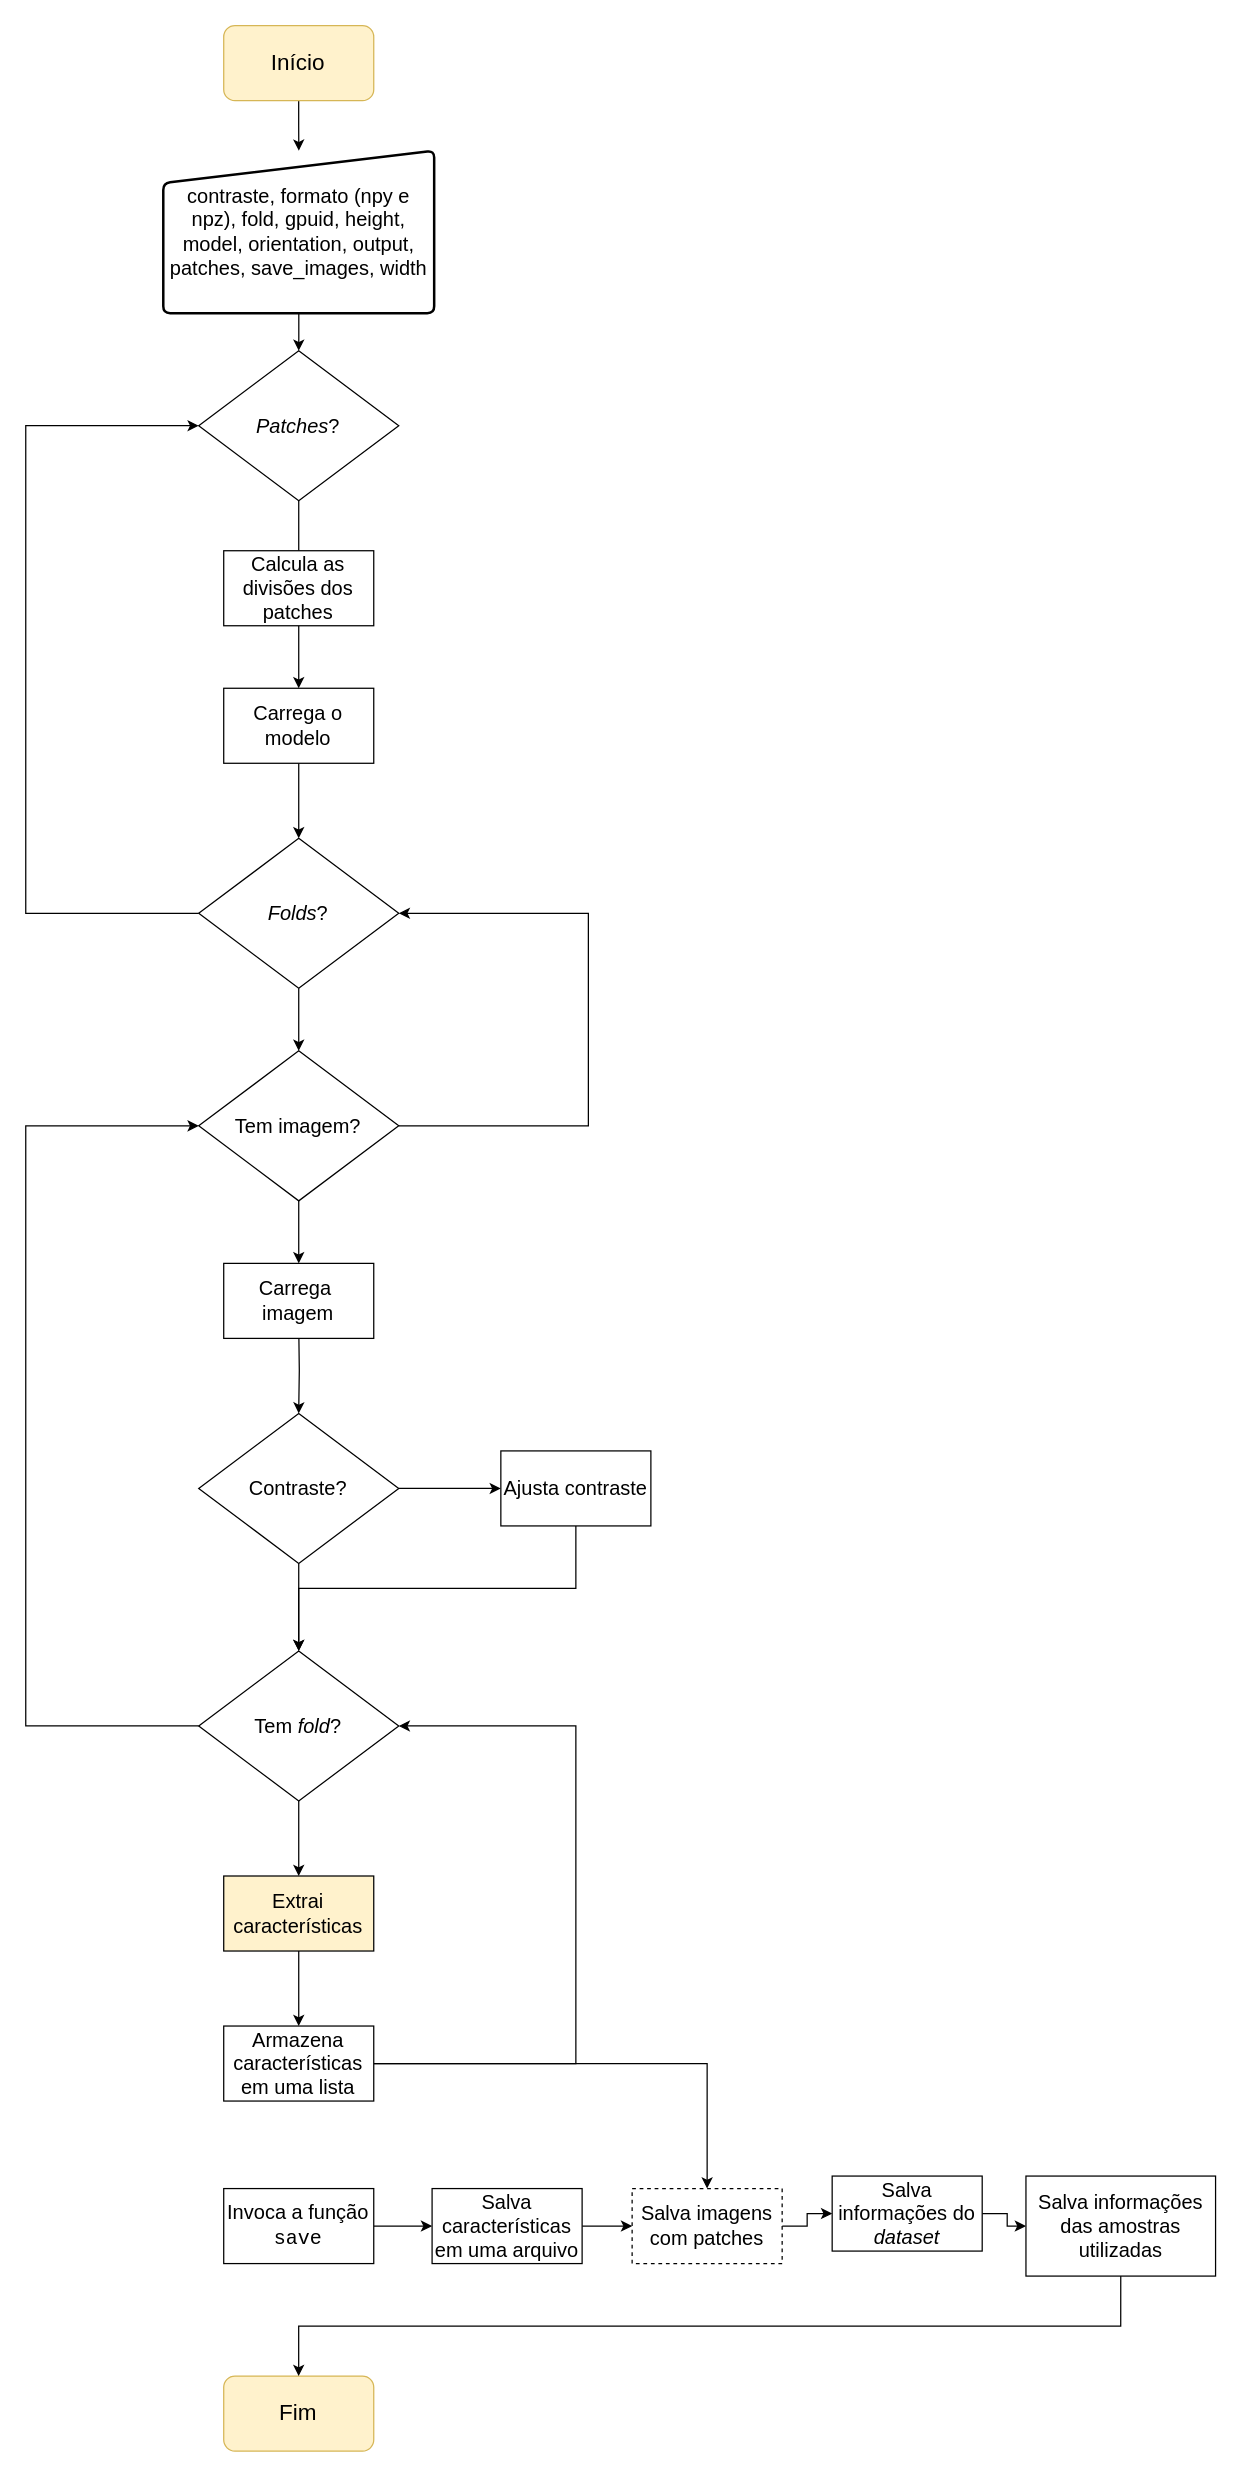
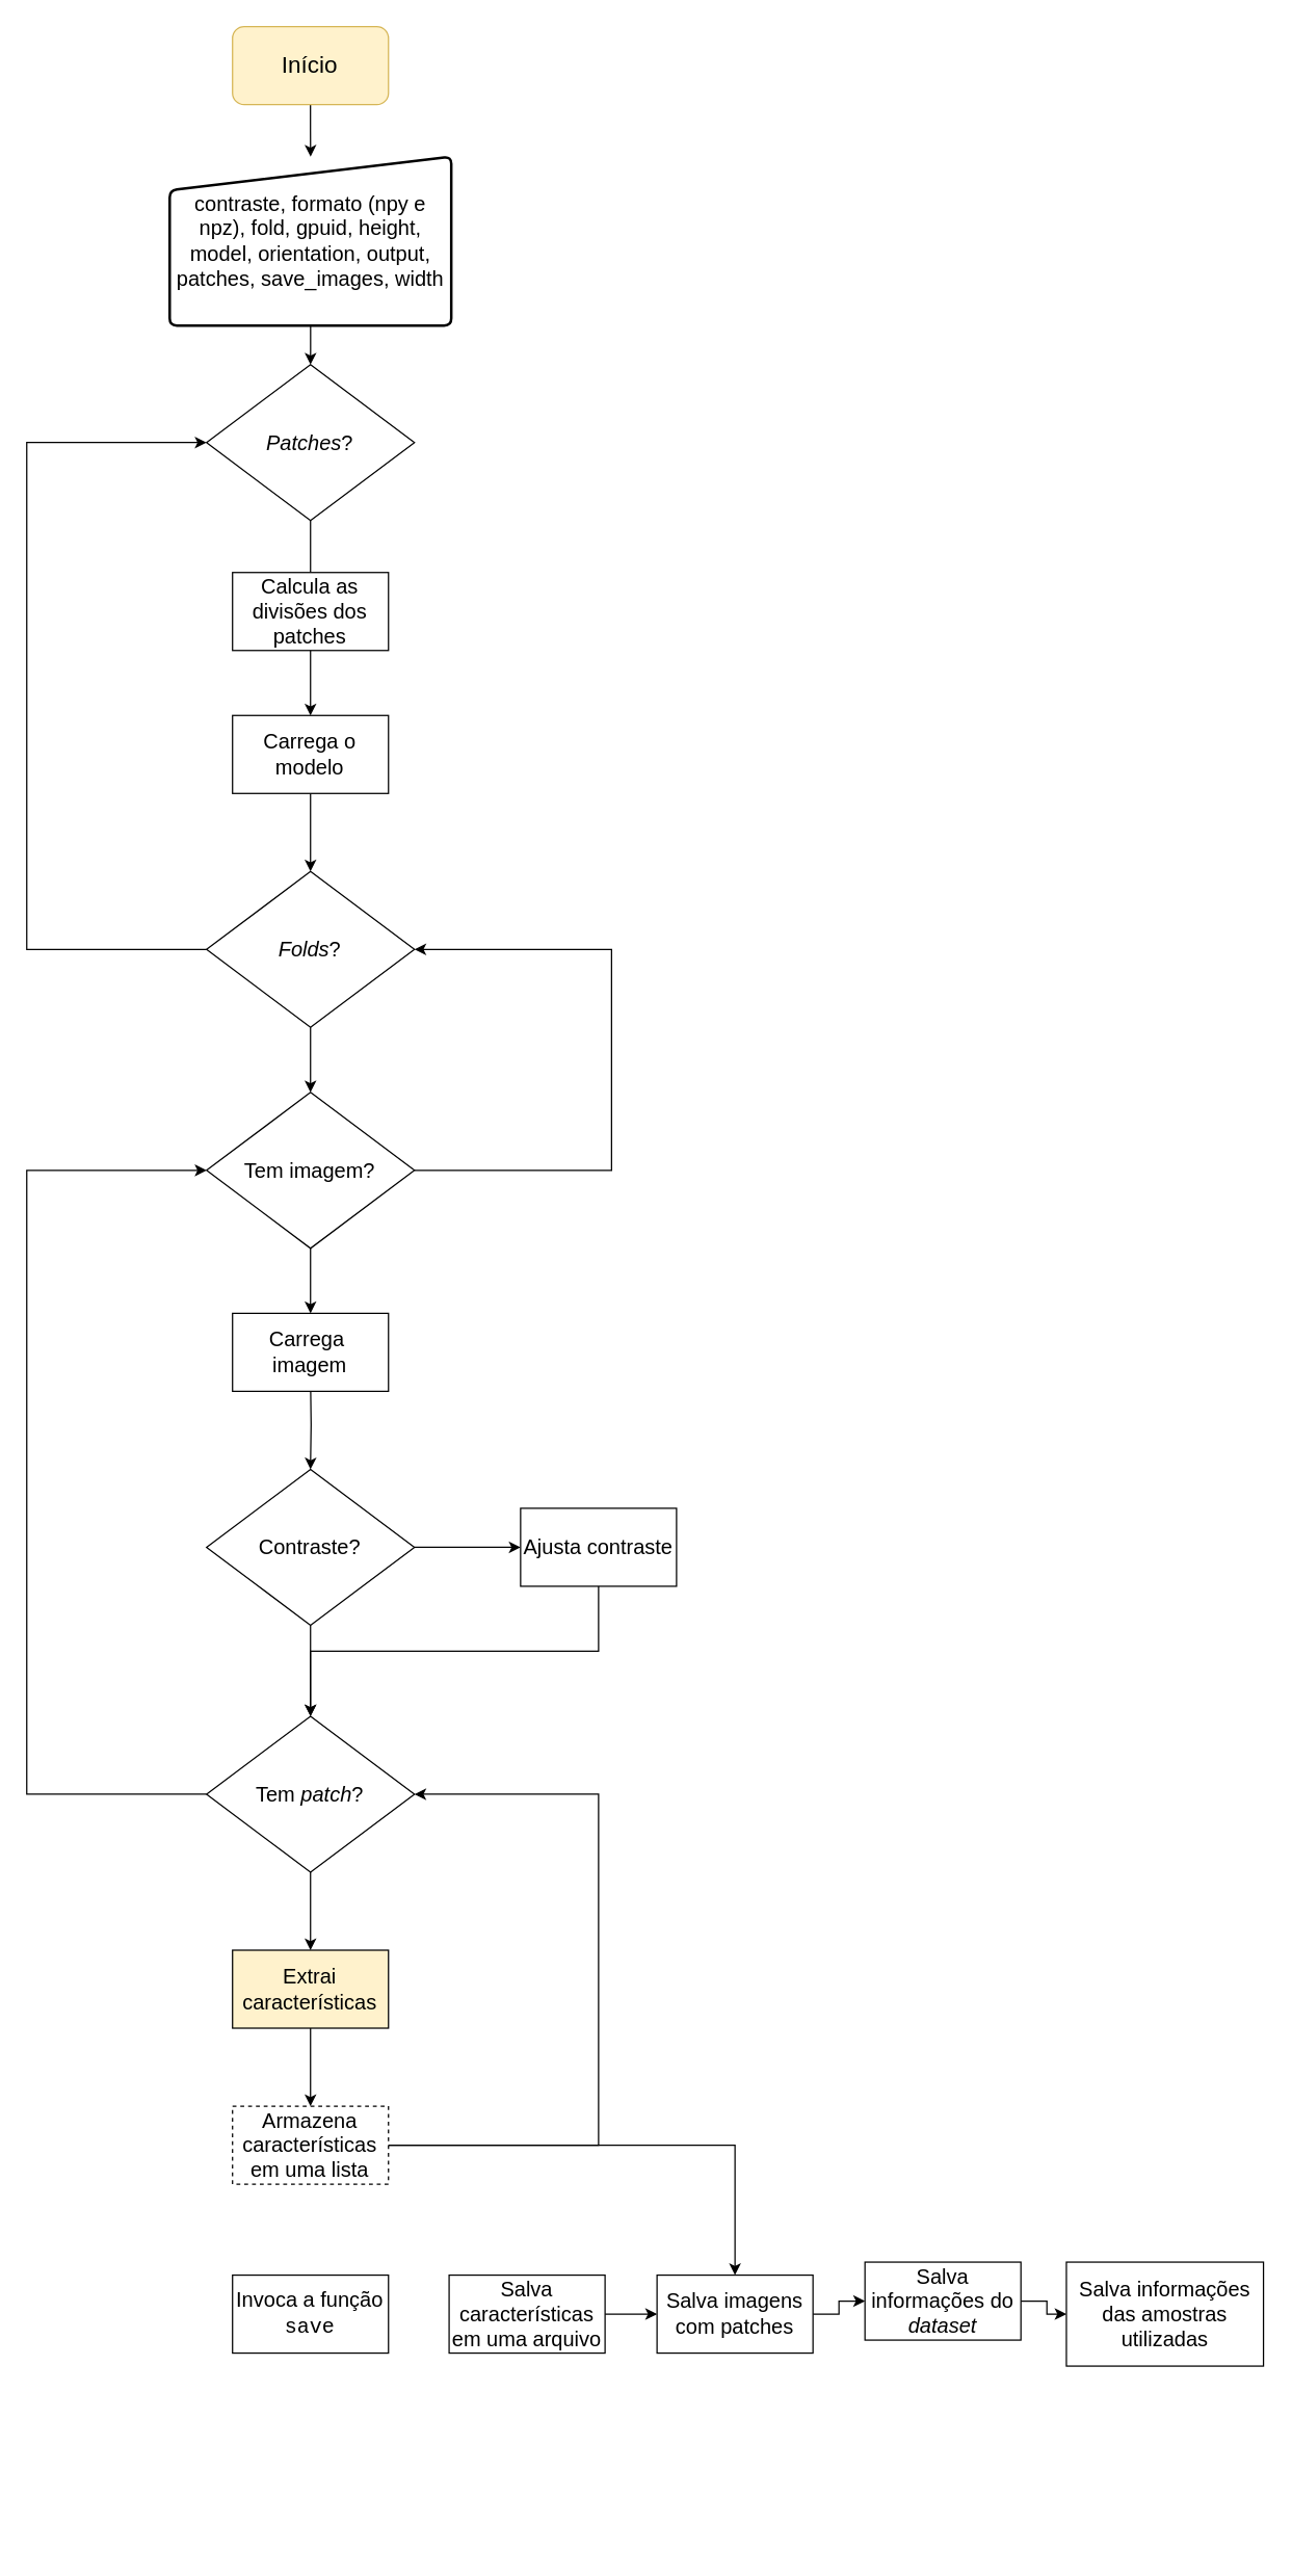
  <mxCell id="0" />
  <mxCell id="1" parent="0" />
  <mxCell id="2" value="" style="edgeStyle=orthogonalEdgeStyle;rounded=0;orthogonalLoop=1;jettySize=auto;html=1;" edge="1" parent="1" source="3" target="6"><mxGeometry relative="1" as="geometry" /></mxCell>
  <mxCell id="3" value="&lt;font style=&quot;font-size: 18px;&quot;&gt;Início&lt;/font&gt;" style="rounded=1;whiteSpace=wrap;html=1;fillColor=#fff2cc;strokeColor=#d6b656;" vertex="1" parent="1"><mxGeometry x="178.34" y="20" width="120" height="60" as="geometry" /></mxCell>
- <mxCell id="4" value="&lt;font style=&quot;font-size: 18px;&quot;&gt;Fim&lt;/font&gt;" style="rounded=1;whiteSpace=wrap;html=1;fillColor=#fff2cc;strokeColor=#d6b656;" vertex="1" parent="1"><mxGeometry x="178.34" y="1900" width="120" height="60" as="geometry" /></mxCell>
  <mxCell id="5" value="" style="edgeStyle=orthogonalEdgeStyle;rounded=0;orthogonalLoop=1;jettySize=auto;html=1;" edge="1" parent="1" source="6" target="8"><mxGeometry relative="1" as="geometry" /></mxCell>
  <mxCell id="6" value="&lt;div&gt;&lt;span style=&quot;font-size: 16px; background-color: initial;&quot;&gt;contraste, formato (npy e npz),&amp;nbsp;&lt;/span&gt;&lt;span style=&quot;font-size: 16px; background-color: initial;&quot;&gt;fold, gpuid, height, model,&amp;nbsp;&lt;/span&gt;&lt;span style=&quot;font-size: 16px;&quot;&gt;orientation, output, patches,&amp;nbsp;&lt;/span&gt;&lt;span style=&quot;font-size: 16px; background-color: initial;&quot;&gt;save_images, width&lt;/span&gt;&lt;/div&gt;" style="html=1;strokeWidth=2;shape=manualInput;whiteSpace=wrap;rounded=1;size=26;arcSize=11;aspect=fixed;" vertex="1" parent="1"><mxGeometry x="130" y="120" width="216.67" height="130" as="geometry" /></mxCell>
  <mxCell id="7" value="" style="edgeStyle=orthogonalEdgeStyle;rounded=0;orthogonalLoop=1;jettySize=auto;html=1;endArrow=none;" edge="1" parent="1" source="8" target="10"><mxGeometry relative="1" as="geometry" /></mxCell>
  <mxCell id="8" value="&lt;font style=&quot;font-size: 16px;&quot;&gt;&lt;i&gt;Patches&lt;/i&gt;?&lt;/font&gt;" style="rhombus;whiteSpace=wrap;html=1;" vertex="1" parent="1"><mxGeometry x="158.34" y="280" width="160" height="120" as="geometry" /></mxCell>
  <mxCell id="9" style="edgeStyle=orthogonalEdgeStyle;rounded=0;orthogonalLoop=1;jettySize=auto;html=1;exitX=0.5;exitY=1;exitDx=0;exitDy=0;" edge="1" parent="1" source="10" target="12"><mxGeometry relative="1" as="geometry" /></mxCell>
  <mxCell id="10" value="Calcula as divisões dos patches" style="rounded=0;whiteSpace=wrap;html=1;fontSize=16;" vertex="1" parent="1"><mxGeometry x="178.34" y="440" width="120" height="60" as="geometry" /></mxCell>
  <mxCell id="11" style="edgeStyle=orthogonalEdgeStyle;rounded=0;orthogonalLoop=1;jettySize=auto;html=1;exitX=0.5;exitY=1;exitDx=0;exitDy=0;entryX=0.5;entryY=0;entryDx=0;entryDy=0;" edge="1" parent="1" source="12" target="15"><mxGeometry relative="1" as="geometry" /></mxCell>
  <mxCell id="12" value="Carrega o modelo" style="rounded=0;whiteSpace=wrap;html=1;fontSize=16;" vertex="1" parent="1"><mxGeometry x="178.34" y="550" width="120" height="60" as="geometry" /></mxCell>
  <mxCell id="13" style="edgeStyle=orthogonalEdgeStyle;rounded=0;orthogonalLoop=1;jettySize=auto;html=1;exitX=0.5;exitY=1;exitDx=0;exitDy=0;" edge="1" parent="1" source="15" target="37"><mxGeometry relative="1" as="geometry" /></mxCell>
  <mxCell id="14" style="edgeStyle=orthogonalEdgeStyle;rounded=0;orthogonalLoop=1;jettySize=auto;html=1;exitX=0;exitY=0.5;exitDx=0;exitDy=0;entryX=0;entryY=0.5;entryDx=0;entryDy=0;" edge="1" parent="1" source="15" target="8"><mxGeometry relative="1" as="geometry"><Array as="points"><mxPoint x="20" y="730" /><mxPoint x="20" y="340" /></Array></mxGeometry></mxCell>
  <mxCell id="15" value="&lt;font style=&quot;font-size: 16px;&quot;&gt;&lt;i&gt;Folds&lt;/i&gt;?&lt;/font&gt;" style="rhombus;whiteSpace=wrap;html=1;" vertex="1" parent="1"><mxGeometry x="158.34" y="670" width="160" height="120" as="geometry" /></mxCell>
  <mxCell id="16" value="" style="edgeStyle=orthogonalEdgeStyle;rounded=0;orthogonalLoop=1;jettySize=auto;html=1;" edge="1" parent="1" target="40"><mxGeometry relative="1" as="geometry"><mxPoint x="238.34" y="1060" as="sourcePoint" /></mxGeometry></mxCell>
  <mxCell id="17" value="Carrega&amp;nbsp; imagem" style="rounded=0;whiteSpace=wrap;html=1;fontSize=16;" vertex="1" parent="1"><mxGeometry x="178.34" y="1010" width="120" height="60" as="geometry" /></mxCell>
  <mxCell id="18" style="edgeStyle=orthogonalEdgeStyle;rounded=0;orthogonalLoop=1;jettySize=auto;html=1;exitX=0.5;exitY=1;exitDx=0;exitDy=0;" edge="1" parent="1" source="19" target="26"><mxGeometry relative="1" as="geometry" /></mxCell>
  <mxCell id="19" value="Extrai características" style="rounded=0;whiteSpace=wrap;html=1;fontSize=16;fillColor=#fff2cc;" vertex="1" parent="1"><mxGeometry x="178.34" y="1500" width="120" height="60" as="geometry" /></mxCell>
  <mxCell id="20" value="" style="edgeStyle=orthogonalEdgeStyle;rounded=0;orthogonalLoop=1;jettySize=auto;html=1;" edge="1" parent="1" source="22" target="19"><mxGeometry relative="1" as="geometry" /></mxCell>
  <mxCell id="21" style="edgeStyle=orthogonalEdgeStyle;rounded=0;orthogonalLoop=1;jettySize=auto;html=1;exitX=0;exitY=0.5;exitDx=0;exitDy=0;entryX=0;entryY=0.5;entryDx=0;entryDy=0;" edge="1" parent="1" source="22" target="37"><mxGeometry relative="1" as="geometry"><Array as="points"><mxPoint x="20" y="1380" /><mxPoint x="20" y="900" /></Array></mxGeometry></mxCell>
- <mxCell id="22" value="&lt;span style=&quot;font-size: 16px;&quot;&gt;Tem &lt;i&gt;fold&lt;/i&gt;?&lt;/span&gt;" style="rhombus;whiteSpace=wrap;html=1;" vertex="1" parent="1"><mxGeometry x="158.34" y="1320" width="160" height="120" as="geometry" /></mxCell>
+ <mxCell id="22" value="&lt;span style=&quot;font-size: 16px;&quot;&gt;Tem &lt;i&gt;patch&lt;/i&gt;?&lt;/span&gt;" style="rhombus;whiteSpace=wrap;html=1;" vertex="1" parent="1"><mxGeometry x="158.34" y="1320" width="160" height="120" as="geometry" /></mxCell>
  <mxCell id="23" value="" style="edgeStyle=orthogonalEdgeStyle;rounded=0;orthogonalLoop=1;jettySize=auto;html=1;" edge="1" parent="1" source="40" target="22"><mxGeometry relative="1" as="geometry" /></mxCell>
  <mxCell id="24" style="edgeStyle=orthogonalEdgeStyle;rounded=0;orthogonalLoop=1;jettySize=auto;html=1;exitX=1;exitY=0.5;exitDx=0;exitDy=0;entryX=1;entryY=0.5;entryDx=0;entryDy=0;" edge="1" parent="1" source="26" target="22"><mxGeometry relative="1" as="geometry"><Array as="points"><mxPoint x="460" y="1650" /><mxPoint x="460" y="1380" /></Array></mxGeometry></mxCell>
  <mxCell id="25" value="" style="edgeStyle=orthogonalEdgeStyle;rounded=0;orthogonalLoop=1;jettySize=auto;html=1;" edge="1" parent="1" source="26" target="30"><mxGeometry relative="1" as="geometry" /></mxCell>
- <mxCell id="26" value="Armazena características em uma lista" style="rounded=0;whiteSpace=wrap;html=1;fontSize=16;" vertex="1" parent="1"><mxGeometry x="178.34" y="1620" width="120" height="60" as="geometry" /></mxCell>
- <mxCell id="27" value="" style="edgeStyle=orthogonalEdgeStyle;rounded=0;orthogonalLoop=1;jettySize=auto;html=1;" edge="1" parent="1" source="28" target="44"><mxGeometry relative="1" as="geometry" /></mxCell>
+ <mxCell id="26" value="Armazena características em uma lista" style="rounded=0;whiteSpace=wrap;html=1;fontSize=16;dashed=1;" vertex="1" parent="1"><mxGeometry x="178.34" y="1620" width="120" height="60" as="geometry" /></mxCell>
  <mxCell id="28" value="Invoca a função &lt;font face=&quot;Courier New&quot;&gt;save&lt;/font&gt;" style="rounded=0;whiteSpace=wrap;html=1;fontSize=16;" vertex="1" parent="1"><mxGeometry x="178.34" y="1750" width="120" height="60" as="geometry" /></mxCell>
  <mxCell id="29" value="" style="edgeStyle=orthogonalEdgeStyle;rounded=0;orthogonalLoop=1;jettySize=auto;html=1;" edge="1" parent="1" source="30" target="32"><mxGeometry relative="1" as="geometry" /></mxCell>
- <mxCell id="30" value="Salva imagens com patches" style="rounded=0;whiteSpace=wrap;html=1;fontSize=16;dashed=1;" vertex="1" parent="1"><mxGeometry x="505" y="1750" width="120" height="60" as="geometry" /></mxCell>
+ <mxCell id="30" value="Salva imagens com patches" style="rounded=0;whiteSpace=wrap;html=1;fontSize=16;" vertex="1" parent="1"><mxGeometry x="505" y="1750" width="120" height="60" as="geometry" /></mxCell>
  <mxCell id="31" value="" style="edgeStyle=orthogonalEdgeStyle;rounded=0;orthogonalLoop=1;jettySize=auto;html=1;" edge="1" parent="1" source="32" target="34"><mxGeometry relative="1" as="geometry" /></mxCell>
  <mxCell id="32" value="Salva informações do &lt;i&gt;dataset&lt;/i&gt;" style="rounded=0;whiteSpace=wrap;html=1;fontSize=16;" vertex="1" parent="1"><mxGeometry x="665" y="1740" width="120" height="60" as="geometry" /></mxCell>
- <mxCell id="33" style="edgeStyle=orthogonalEdgeStyle;rounded=0;orthogonalLoop=1;jettySize=auto;html=1;exitX=0.5;exitY=1;exitDx=0;exitDy=0;" edge="1" parent="1" source="34" target="4"><mxGeometry relative="1" as="geometry" /></mxCell>
  <mxCell id="34" value="Salva informações das amostras utilizadas" style="rounded=0;whiteSpace=wrap;html=1;fontSize=16;" vertex="1" parent="1"><mxGeometry x="820" y="1740" width="151.66" height="80" as="geometry" /></mxCell>
  <mxCell id="35" style="edgeStyle=orthogonalEdgeStyle;rounded=0;orthogonalLoop=1;jettySize=auto;html=1;exitX=0.5;exitY=1;exitDx=0;exitDy=0;" edge="1" parent="1" source="37" target="17"><mxGeometry relative="1" as="geometry" /></mxCell>
  <mxCell id="36" style="edgeStyle=orthogonalEdgeStyle;rounded=0;orthogonalLoop=1;jettySize=auto;html=1;exitX=1;exitY=0.5;exitDx=0;exitDy=0;entryX=1;entryY=0.5;entryDx=0;entryDy=0;" edge="1" parent="1" source="37" target="15"><mxGeometry relative="1" as="geometry"><Array as="points"><mxPoint x="470" y="900" /><mxPoint x="470" y="730" /></Array></mxGeometry></mxCell>
  <mxCell id="37" value="&lt;span style=&quot;font-size: 16px;&quot;&gt;Tem imagem?&lt;/span&gt;" style="rhombus;whiteSpace=wrap;html=1;" vertex="1" parent="1"><mxGeometry x="158.34" y="840" width="160" height="120" as="geometry" /></mxCell>
  <mxCell id="38" value="" style="group" vertex="1" connectable="0" parent="1"><mxGeometry x="158.34" y="1130" width="361.66" height="120" as="geometry" /></mxCell>
  <mxCell id="39" style="edgeStyle=orthogonalEdgeStyle;rounded=0;orthogonalLoop=1;jettySize=auto;html=1;exitX=1;exitY=0.5;exitDx=0;exitDy=0;entryX=0;entryY=0.5;entryDx=0;entryDy=0;" edge="1" parent="38" source="40" target="41"><mxGeometry relative="1" as="geometry" /></mxCell>
  <mxCell id="40" value="&lt;font style=&quot;font-size: 16px;&quot;&gt;Contraste?&lt;/font&gt;" style="rhombus;whiteSpace=wrap;html=1;" vertex="1" parent="38"><mxGeometry width="160" height="120" as="geometry" /></mxCell>
  <mxCell id="41" value="Ajusta contraste" style="rounded=0;whiteSpace=wrap;html=1;fontSize=16;" vertex="1" parent="38"><mxGeometry x="241.66" y="30" width="120" height="60" as="geometry" /></mxCell>
  <mxCell id="42" style="edgeStyle=orthogonalEdgeStyle;rounded=0;orthogonalLoop=1;jettySize=auto;html=1;exitX=0.5;exitY=1;exitDx=0;exitDy=0;entryX=0.5;entryY=0;entryDx=0;entryDy=0;" edge="1" parent="1" source="41" target="22"><mxGeometry relative="1" as="geometry" /></mxCell>
  <mxCell id="43" value="" style="edgeStyle=orthogonalEdgeStyle;rounded=0;orthogonalLoop=1;jettySize=auto;html=1;" edge="1" parent="1" source="44" target="30"><mxGeometry relative="1" as="geometry" /></mxCell>
  <mxCell id="44" value="Salva características em uma arquivo" style="rounded=0;whiteSpace=wrap;html=1;fontSize=16;" vertex="1" parent="1"><mxGeometry x="345" y="1750" width="120" height="60" as="geometry" /></mxCell>
